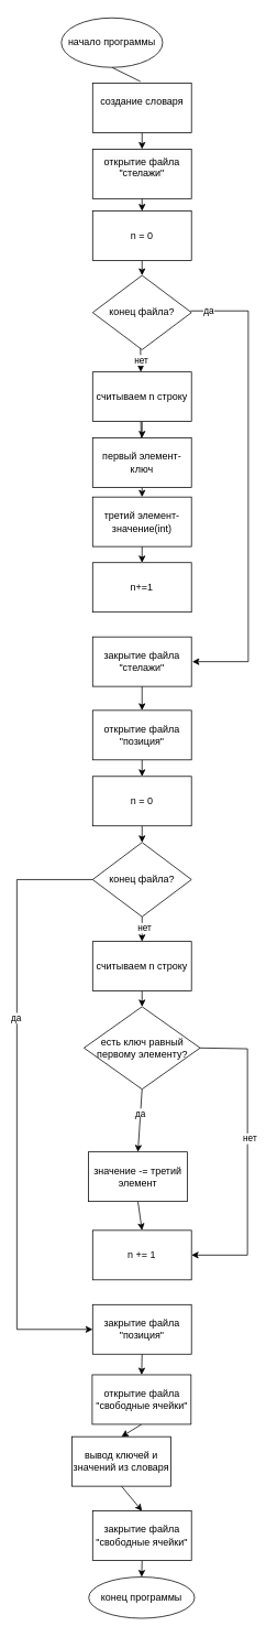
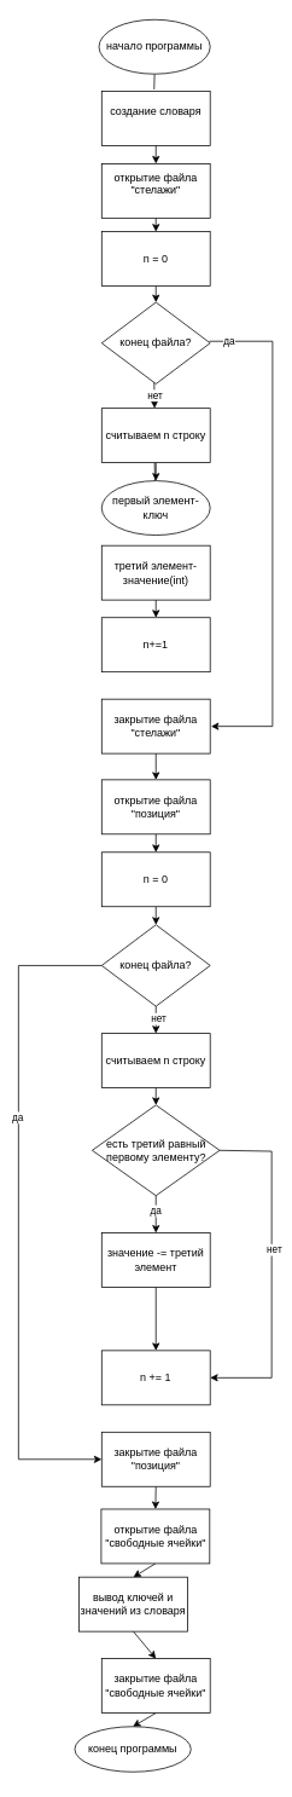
  <mxCell id="0" />
  <mxCell id="1" parent="0" />
  <mxCell id="2" style="rounded=0;orthogonalLoop=1;jettySize=auto;html=1;startArrow=none;endArrow=none;segment=10;sourcePerimeterSpacing=0;targetPerimeterSpacing=0;exitX=0.5;exitY=1;exitDx=0;exitDy=0;entryX=0.5;entryY=0;entryDx=0;entryDy=0;" parent="1" source="3" edge="1"><mxGeometry relative="1" as="geometry"><mxPoint x="170" y="97" as="targetPoint" /></mxGeometry></mxCell>
- <mxCell id="3" value="начало программы" style="ellipse;whiteSpace=wrap;html=1;align=center;newEdgeStyle={&quot;edgeStyle&quot;:&quot;entityRelationEdgeStyle&quot;,&quot;startArrow&quot;:&quot;none&quot;,&quot;endArrow&quot;:&quot;none&quot;,&quot;segment&quot;:10,&quot;curved&quot;:1,&quot;sourcePerimeterSpacing&quot;:0,&quot;targetPerimeterSpacing&quot;:0};treeFolding=1;treeMoving=1;" parent="1" vertex="1"><mxGeometry x="74" y="20" width="123" height="60" as="geometry" /></mxCell>
+ <mxCell id="3" value="начало программы" style="ellipse;whiteSpace=wrap;html=1;align=center;newEdgeStyle={&quot;edgeStyle&quot;:&quot;entityRelationEdgeStyle&quot;,&quot;startArrow&quot;:&quot;none&quot;,&quot;endArrow&quot;:&quot;none&quot;,&quot;segment&quot;:10,&quot;curved&quot;:1,&quot;sourcePerimeterSpacing&quot;:0,&quot;targetPerimeterSpacing&quot;:0};treeFolding=1;treeMoving=1;" parent="1" vertex="1"><mxGeometry x="109" y="20" width="123" height="60" as="geometry" /></mxCell>
  <mxCell id="4" style="edgeStyle=elbowEdgeStyle;rounded=0;orthogonalLoop=1;jettySize=auto;html=1;startArrow=none;endArrow=none;exitX=0.5;exitY=1;exitDx=0;exitDy=0;entryX=0.5;entryY=0;entryDx=0;entryDy=0;" parent="1" target="11" edge="1"><mxGeometry relative="1" as="geometry"><mxPoint x="170.5" y="509" as="sourcePoint" /></mxGeometry></mxCell>
  <mxCell id="5" style="edgeStyle=none;rounded=0;orthogonalLoop=1;jettySize=auto;html=1;exitX=1;exitY=0.5;exitDx=0;exitDy=0;entryX=1;entryY=0.5;entryDx=0;entryDy=0;" parent="1" edge="1"><mxGeometry relative="1" as="geometry"><mxPoint x="233" y="800" as="targetPoint" /><mxPoint x="231" y="375" as="sourcePoint" /><Array as="points"><mxPoint x="301" y="375" /><mxPoint x="301" y="800" /></Array></mxGeometry></mxCell>
  <mxCell id="6" value="да" style="edgeLabel;html=1;align=center;verticalAlign=middle;resizable=0;points=[];" parent="5" vertex="1" connectable="0"><mxGeometry x="-0.926" y="1" relative="1" as="geometry"><mxPoint as="offset" /></mxGeometry></mxCell>
  <mxCell id="7" style="edgeStyle=none;rounded=0;orthogonalLoop=1;jettySize=auto;html=1;exitX=0.5;exitY=1;exitDx=0;exitDy=0;entryX=0.5;entryY=0;entryDx=0;entryDy=0;" parent="1" edge="1"><mxGeometry relative="1" as="geometry"><mxPoint x="170.5" y="449" as="targetPoint" /><mxPoint x="170" y="414" as="sourcePoint" /></mxGeometry></mxCell>
  <mxCell id="8" value="нет" style="edgeLabel;html=1;align=center;verticalAlign=middle;resizable=0;points=[];" parent="7" vertex="1" connectable="0"><mxGeometry x="0.225" relative="1" as="geometry"><mxPoint as="offset" /></mxGeometry></mxCell>
  <mxCell id="9" value="конец файла?" style="rhombus;whiteSpace=wrap;html=1;" parent="1" vertex="1"><mxGeometry x="112" y="332" width="120" height="90" as="geometry" /></mxCell>
- <mxCell id="10" style="edgeStyle=none;rounded=0;orthogonalLoop=1;jettySize=auto;html=1;exitX=0.5;exitY=1;exitDx=0;exitDy=0;entryX=0.5;entryY=0;entryDx=0;entryDy=0;" parent="1" source="11" target="13" edge="1"><mxGeometry relative="1" as="geometry" /></mxCell>
- <mxCell id="11" value="первый элемент-ключ" style="rounded=0;whiteSpace=wrap;html=1;" parent="1" vertex="1"><mxGeometry x="112" y="529" width="120" height="60" as="geometry" /></mxCell>
+ <mxCell id="11" value="первый элемент-ключ" style="ellipse;whiteSpace=wrap;html=1;" parent="1" vertex="1"><mxGeometry x="112" y="529" width="120" height="60" as="geometry" /></mxCell>
  <mxCell id="12" style="edgeStyle=none;rounded=0;orthogonalLoop=1;jettySize=auto;html=1;exitX=0.5;exitY=1;exitDx=0;exitDy=0;entryX=0.5;entryY=0;entryDx=0;entryDy=0;" parent="1" source="13" target="14" edge="1"><mxGeometry relative="1" as="geometry" /></mxCell>
  <mxCell id="13" value="третий элемент-значение(int)" style="rounded=0;whiteSpace=wrap;html=1;" parent="1" vertex="1"><mxGeometry x="112" y="600.5" width="120" height="60" as="geometry" /></mxCell>
  <mxCell id="14" value="n+=1" style="rounded=0;whiteSpace=wrap;html=1;" parent="1" vertex="1"><mxGeometry x="112" y="680" width="120" height="60" as="geometry" /></mxCell>
  <mxCell id="15" style="edgeStyle=none;rounded=0;orthogonalLoop=1;jettySize=auto;html=1;exitX=0.5;exitY=1;exitDx=0;exitDy=0;entryX=0.5;entryY=0;entryDx=0;entryDy=0;" parent="1" source="16" target="26" edge="1"><mxGeometry relative="1" as="geometry" /></mxCell>
  <mxCell id="16" value="закрытие файла &quot;стелажи&quot;" style="rounded=0;whiteSpace=wrap;html=1;" parent="1" vertex="1"><mxGeometry x="112" y="770" width="120" height="60" as="geometry" /></mxCell>
  <mxCell id="17" style="edgeStyle=none;rounded=0;orthogonalLoop=1;jettySize=auto;html=1;exitX=0.5;exitY=1;exitDx=0;exitDy=0;entryX=0.5;entryY=0;entryDx=0;entryDy=0;" parent="1" source="18" target="11" edge="1"><mxGeometry relative="1" as="geometry" /></mxCell>
  <mxCell id="18" value="считываем n строку" style="rounded=0;whiteSpace=wrap;html=1;" parent="1" vertex="1"><mxGeometry x="112" y="449" width="120" height="60" as="geometry" /></mxCell>
  <mxCell id="19" style="edgeStyle=none;rounded=0;orthogonalLoop=1;jettySize=auto;html=1;exitX=0.5;exitY=1;exitDx=0;exitDy=0;entryX=0.5;entryY=0;entryDx=0;entryDy=0;" parent="1" source="20" target="22" edge="1"><mxGeometry relative="1" as="geometry" /></mxCell>
  <mxCell id="20" value="&#10;&lt;span style=&quot;color: rgb(0, 0, 0); font-family: Helvetica; font-size: 12px; font-style: normal; font-variant-ligatures: normal; font-variant-caps: normal; font-weight: 400; letter-spacing: normal; orphans: 2; text-align: center; text-indent: 0px; text-transform: none; widows: 2; word-spacing: 0px; -webkit-text-stroke-width: 0px; background-color: rgb(251, 251, 251); text-decoration-thickness: initial; text-decoration-style: initial; text-decoration-color: initial; float: none; display: inline !important;&quot;&gt;создание словаря&lt;/span&gt;&#10;&#10;" style="rounded=0;whiteSpace=wrap;html=1;" parent="1" vertex="1"><mxGeometry x="112" y="99" width="120" height="60" as="geometry" /></mxCell>
  <mxCell id="21" style="edgeStyle=none;rounded=0;orthogonalLoop=1;jettySize=auto;html=1;exitX=0.5;exitY=1;exitDx=0;exitDy=0;entryX=0.5;entryY=0;entryDx=0;entryDy=0;" parent="1" source="22" target="24" edge="1"><mxGeometry relative="1" as="geometry" /></mxCell>
  <mxCell id="22" value="&#10;&lt;span style=&quot;color: rgb(0, 0, 0); font-family: Helvetica; font-size: 12px; font-style: normal; font-variant-ligatures: normal; font-variant-caps: normal; font-weight: 400; letter-spacing: normal; orphans: 2; text-align: center; text-indent: 0px; text-transform: none; widows: 2; word-spacing: 0px; -webkit-text-stroke-width: 0px; background-color: rgb(251, 251, 251); text-decoration-thickness: initial; text-decoration-style: initial; text-decoration-color: initial; float: none; display: inline !important;&quot;&gt;открытие файла &quot;стелажи&quot;&lt;/span&gt;&#10;&#10;" style="rounded=0;whiteSpace=wrap;html=1;" parent="1" vertex="1"><mxGeometry x="112" y="179" width="120" height="60" as="geometry" /></mxCell>
  <mxCell id="23" style="edgeStyle=none;rounded=0;orthogonalLoop=1;jettySize=auto;html=1;exitX=0.5;exitY=1;exitDx=0;exitDy=0;entryX=0.5;entryY=0;entryDx=0;entryDy=0;" parent="1" source="24" target="9" edge="1"><mxGeometry relative="1" as="geometry"><mxPoint x="172" y="329" as="targetPoint" /></mxGeometry></mxCell>
  <mxCell id="24" value="n = 0" style="rounded=0;whiteSpace=wrap;html=1;" parent="1" vertex="1"><mxGeometry x="112" y="254" width="120" height="60" as="geometry" /></mxCell>
  <mxCell id="25" style="edgeStyle=none;rounded=0;orthogonalLoop=1;jettySize=auto;html=1;exitX=0.5;exitY=1;exitDx=0;exitDy=0;entryX=0.5;entryY=0;entryDx=0;entryDy=0;" parent="1" source="26" target="33" edge="1"><mxGeometry relative="1" as="geometry" /></mxCell>
  <mxCell id="26" value="открытие файла &quot;позиция&quot;" style="rounded=0;whiteSpace=wrap;html=1;" parent="1" vertex="1"><mxGeometry x="112" y="859" width="120" height="60" as="geometry" /></mxCell>
  <mxCell id="27" style="edgeStyle=none;rounded=0;orthogonalLoop=1;jettySize=auto;html=1;exitX=0.5;exitY=1;exitDx=0;exitDy=0;entryX=0.5;entryY=0;entryDx=0;entryDy=0;" parent="1" source="31" target="35" edge="1"><mxGeometry relative="1" as="geometry" /></mxCell>
  <mxCell id="28" value="нет" style="edgeLabel;html=1;align=center;verticalAlign=middle;resizable=0;points=[];" parent="27" vertex="1" connectable="0"><mxGeometry x="-0.133" y="2" relative="1" as="geometry"><mxPoint as="offset" /></mxGeometry></mxCell>
  <mxCell id="29" style="edgeStyle=none;rounded=0;orthogonalLoop=1;jettySize=auto;html=1;exitX=0;exitY=0.5;exitDx=0;exitDy=0;entryX=0;entryY=0.5;entryDx=0;entryDy=0;" parent="1" source="31" target="45" edge="1"><mxGeometry relative="1" as="geometry"><mxPoint x="112" y="1624" as="targetPoint" /><Array as="points"><mxPoint x="20" y="1064" /><mxPoint x="20" y="1609" /></Array></mxGeometry></mxCell>
  <mxCell id="30" value="да" style="edgeLabel;html=1;align=center;verticalAlign=middle;resizable=0;points=[];" parent="29" vertex="1" connectable="0"><mxGeometry x="-0.29" y="-2" relative="1" as="geometry"><mxPoint as="offset" /></mxGeometry></mxCell>
  <mxCell id="31" value="конец файла?" style="rhombus;whiteSpace=wrap;html=1;" parent="1" vertex="1"><mxGeometry x="112" y="1019" width="120" height="90" as="geometry" /></mxCell>
  <mxCell id="32" style="edgeStyle=none;rounded=0;orthogonalLoop=1;jettySize=auto;html=1;exitX=0.5;exitY=1;exitDx=0;exitDy=0;entryX=0.5;entryY=0;entryDx=0;entryDy=0;" parent="1" source="33" target="31" edge="1"><mxGeometry relative="1" as="geometry" /></mxCell>
  <mxCell id="33" value="n = 0" style="rounded=0;whiteSpace=wrap;html=1;" parent="1" vertex="1"><mxGeometry x="112" y="939" width="120" height="60" as="geometry" /></mxCell>
  <mxCell id="34" style="edgeStyle=none;rounded=0;orthogonalLoop=1;jettySize=auto;html=1;exitX=0.5;exitY=1;exitDx=0;exitDy=0;entryX=0.5;entryY=0;entryDx=0;entryDy=0;" parent="1" source="35" target="40" edge="1"><mxGeometry relative="1" as="geometry" /></mxCell>
  <mxCell id="35" value="считываем n строку" style="rounded=0;whiteSpace=wrap;html=1;" parent="1" vertex="1"><mxGeometry x="112" y="1139" width="120" height="60" as="geometry" /></mxCell>
  <mxCell id="36" style="edgeStyle=none;rounded=0;orthogonalLoop=1;jettySize=auto;html=1;exitX=0.5;exitY=1;exitDx=0;exitDy=0;entryX=0.5;entryY=0;entryDx=0;entryDy=0;" parent="1" target="42" edge="1"><mxGeometry relative="1" as="geometry"><mxPoint x="172" y="1318" as="sourcePoint" /><mxPoint x="170.5" y="1349" as="targetPoint" /></mxGeometry></mxCell>
  <mxCell id="37" value="да" style="edgeLabel;html=1;align=center;verticalAlign=middle;resizable=0;points=[];" parent="36" vertex="1" connectable="0"><mxGeometry x="-0.21" y="-1" relative="1" as="geometry"><mxPoint as="offset" /></mxGeometry></mxCell>
  <mxCell id="38" style="edgeStyle=none;rounded=0;orthogonalLoop=1;jettySize=auto;html=1;exitX=1;exitY=0.5;exitDx=0;exitDy=0;entryX=1;entryY=0.5;entryDx=0;entryDy=0;" parent="1" source="40" target="43" edge="1"><mxGeometry relative="1" as="geometry"><mxPoint x="300" y="1499" as="targetPoint" /><Array as="points"><mxPoint x="300" y="1269" /><mxPoint x="300" y="1519" /></Array></mxGeometry></mxCell>
  <mxCell id="39" value="нет" style="edgeLabel;html=1;align=center;verticalAlign=middle;resizable=0;points=[];" parent="38" vertex="1" connectable="0"><mxGeometry x="-0.116" y="2" relative="1" as="geometry"><mxPoint as="offset" /></mxGeometry></mxCell>
- <mxCell id="40" value="есть ключ равный первому элементу?" style="rhombus;whiteSpace=wrap;html=1;" parent="1" vertex="1"><mxGeometry x="101.5" y="1218" width="141" height="100" as="geometry" /></mxCell>
+ <mxCell id="40" value="есть третий равный первому элементу?" style="rhombus;whiteSpace=wrap;html=1;" parent="1" vertex="1"><mxGeometry x="101.5" y="1218" width="141" height="100" as="geometry" /></mxCell>
  <mxCell id="41" style="edgeStyle=none;rounded=0;orthogonalLoop=1;jettySize=auto;html=1;exitX=0.5;exitY=1;exitDx=0;exitDy=0;entryX=0.5;entryY=0;entryDx=0;entryDy=0;" parent="1" source="42" target="43" edge="1"><mxGeometry relative="1" as="geometry" /></mxCell>
- <mxCell id="42" value="значение -= третий элемент" style="rounded=0;whiteSpace=wrap;html=1;" parent="1" vertex="1"><mxGeometry x="107" y="1394" width="120" height="60" as="geometry" /></mxCell>
+ <mxCell id="42" value="значение -= третий элемент" style="rounded=0;whiteSpace=wrap;html=1;" parent="1" vertex="1"><mxGeometry x="112" y="1359" width="120" height="60" as="geometry" /></mxCell>
  <mxCell id="43" value="n += 1" style="rounded=0;whiteSpace=wrap;html=1;" parent="1" vertex="1"><mxGeometry x="112" y="1489" width="120" height="60" as="geometry" /></mxCell>
  <mxCell id="44" style="edgeStyle=none;rounded=0;orthogonalLoop=1;jettySize=auto;html=1;exitX=0.5;exitY=1;exitDx=0;exitDy=0;entryX=0.5;entryY=0;entryDx=0;entryDy=0;" parent="1" source="45" target="47" edge="1"><mxGeometry relative="1" as="geometry" /></mxCell>
  <mxCell id="45" value="закрытие файла &quot;позиция&quot;" style="rounded=0;whiteSpace=wrap;html=1;" parent="1" vertex="1"><mxGeometry x="112" y="1579" width="120" height="60" as="geometry" /></mxCell>
  <mxCell id="46" style="edgeStyle=none;rounded=0;orthogonalLoop=1;jettySize=auto;html=1;exitX=0.5;exitY=1;exitDx=0;exitDy=0;entryX=0.5;entryY=0;entryDx=0;entryDy=0;" parent="1" source="47" target="49" edge="1"><mxGeometry relative="1" as="geometry" /></mxCell>
  <mxCell id="47" value="открытие файла &quot;свободные ячейки&quot;" style="rounded=0;whiteSpace=wrap;html=1;" parent="1" vertex="1"><mxGeometry x="111.5" y="1664" width="120" height="60" as="geometry" /></mxCell>
  <mxCell id="48" style="edgeStyle=none;rounded=0;orthogonalLoop=1;jettySize=auto;html=1;exitX=0.5;exitY=1;exitDx=0;exitDy=0;entryX=0.5;entryY=0;entryDx=0;entryDy=0;" parent="1" source="49" target="51" edge="1"><mxGeometry relative="1" as="geometry" /></mxCell>
  <mxCell id="49" value="вывод ключей и значений из словаря" style="rounded=0;whiteSpace=wrap;html=1;" parent="1" vertex="1"><mxGeometry x="87" y="1739" width="120" height="60" as="geometry" /></mxCell>
  <mxCell id="50" style="edgeStyle=none;rounded=0;orthogonalLoop=1;jettySize=auto;html=1;exitX=0.5;exitY=1;exitDx=0;exitDy=0;entryX=0.5;entryY=0;entryDx=0;entryDy=0;" parent="1" source="51" target="52" edge="1"><mxGeometry relative="1" as="geometry" /></mxCell>
  <mxCell id="51" value="закрытие файла &quot;свободные ячейки&quot;" style="rounded=0;whiteSpace=wrap;html=1;" parent="1" vertex="1"><mxGeometry x="112" y="1829" width="120" height="60" as="geometry" /></mxCell>
- <mxCell id="52" value="конец программы" style="ellipse;whiteSpace=wrap;html=1;align=center;newEdgeStyle={&quot;edgeStyle&quot;:&quot;entityRelationEdgeStyle&quot;,&quot;startArrow&quot;:&quot;none&quot;,&quot;endArrow&quot;:&quot;none&quot;,&quot;segment&quot;:10,&quot;curved&quot;:1,&quot;sourcePerimeterSpacing&quot;:0,&quot;targetPerimeterSpacing&quot;:0};treeFolding=1;treeMoving=1;" parent="1" vertex="1"><mxGeometry x="107.25" y="1909" width="128.5" height="50" as="geometry" /></mxCell>
+ <mxCell id="52" value="конец программы" style="ellipse;whiteSpace=wrap;html=1;align=center;newEdgeStyle={&quot;edgeStyle&quot;:&quot;entityRelationEdgeStyle&quot;,&quot;startArrow&quot;:&quot;none&quot;,&quot;endArrow&quot;:&quot;none&quot;,&quot;segment&quot;:10,&quot;curved&quot;:1,&quot;sourcePerimeterSpacing&quot;:0,&quot;targetPerimeterSpacing&quot;:0};treeFolding=1;treeMoving=1;" parent="1" vertex="1"><mxGeometry x="82.25" y="1904" width="128.5" height="50" as="geometry" /></mxCell>
